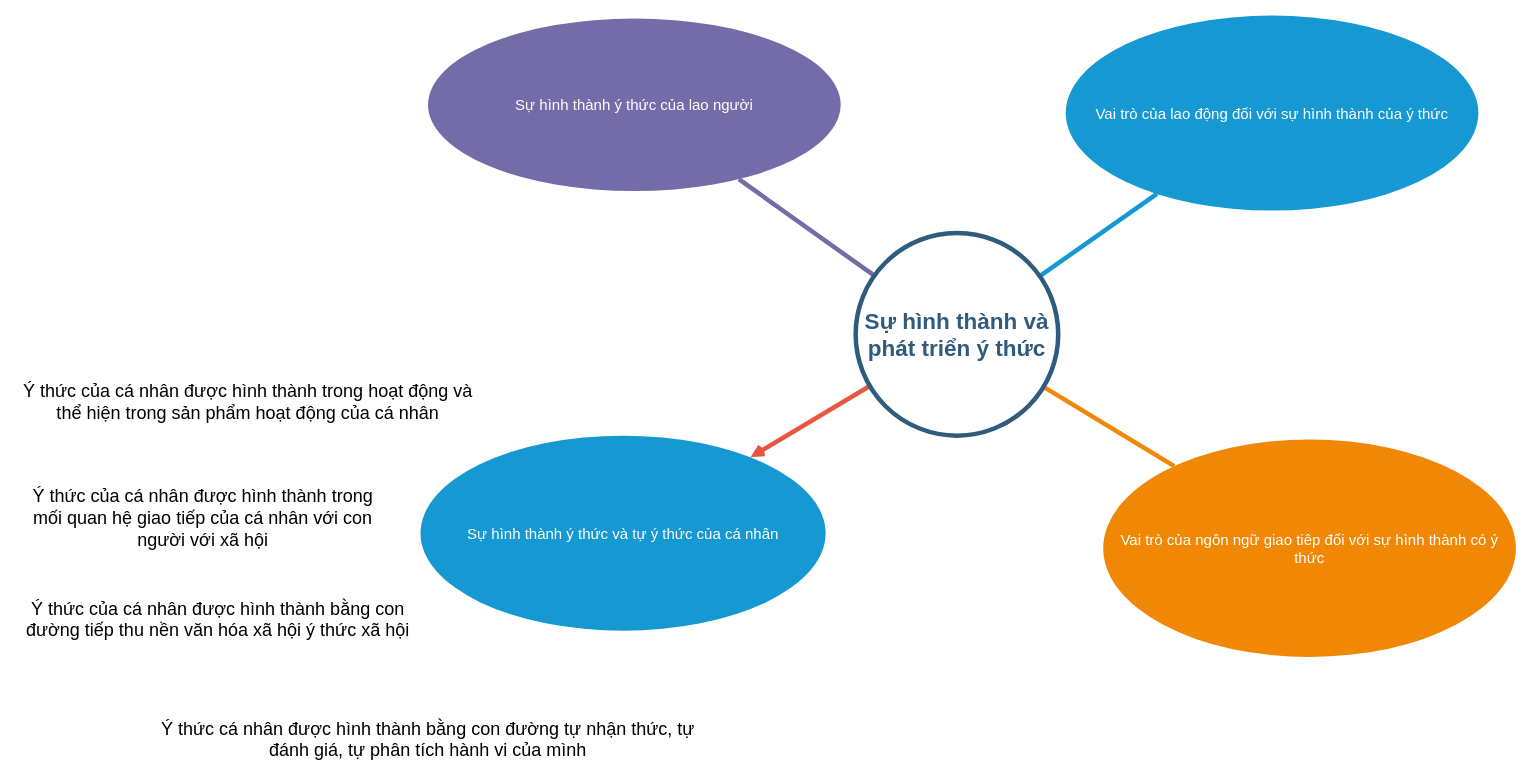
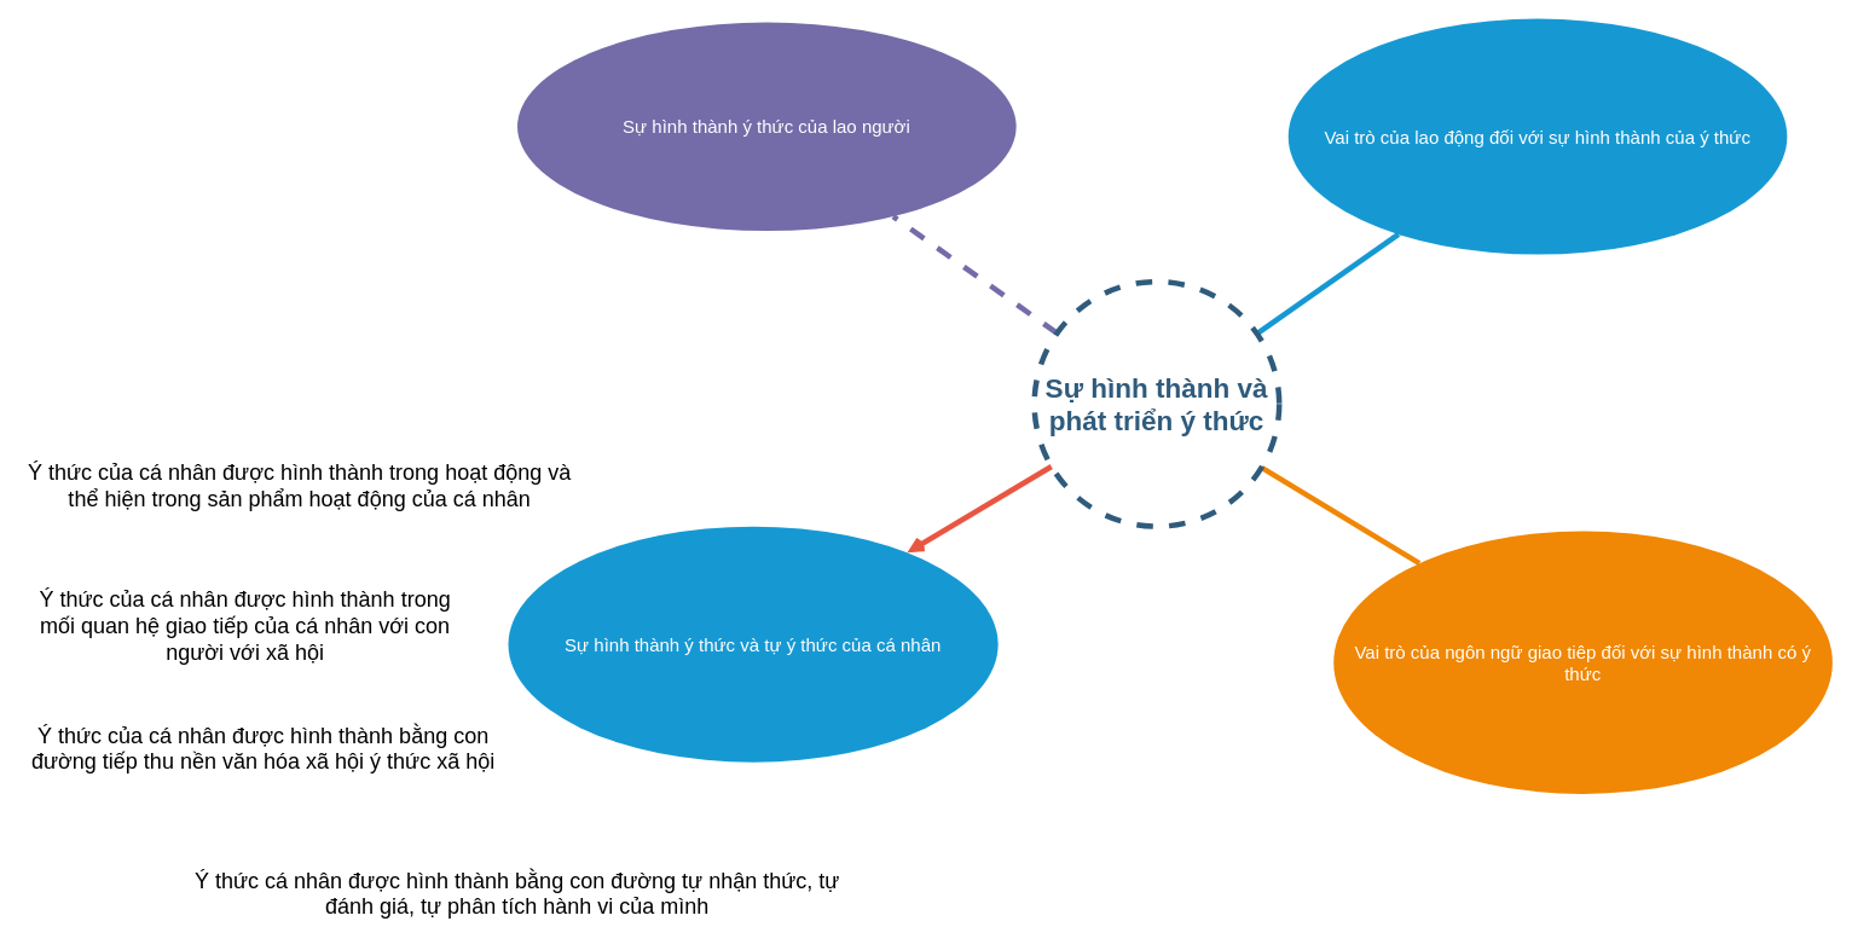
  <mxCell id="0" />
  <mxCell id="1" parent="0" />
  <mxCell id="2" value="Vai trò của lao động đối với sự hình thành của ý thức" style="ellipse;whiteSpace=wrap;html=1;shadow=0;fontFamily=Helvetica;fontSize=20;fontColor=#FFFFFF;align=center;strokeWidth=3;fillColor=#1699D3;strokeColor=none;" parent="1" vertex="1"><mxGeometry x="1420" y="20" width="550" height="260" as="geometry" /></mxCell>
  <mxCell id="3" value="Vai trò của ngôn ngữ giao tiêp đối với sự hình thành có ý thức" style="ellipse;whiteSpace=wrap;html=1;shadow=0;fontFamily=Helvetica;fontSize=20;fontColor=#FFFFFF;align=center;strokeWidth=3;fillColor=#F08705;strokeColor=none;" parent="1" vertex="1"><mxGeometry x="1470" y="585" width="550" height="290" as="geometry" /></mxCell>
  <mxCell id="4" value="Sự hình thành ý thức và tự ý thức của cá nhân" style="ellipse;whiteSpace=wrap;html=1;shadow=0;fontFamily=Helvetica;fontSize=20;fontColor=#FFFFFF;align=center;strokeWidth=3;fillColor=#1699d3;strokeColor=none;" parent="1" vertex="1"><mxGeometry x="560" y="580" width="540" height="260" as="geometry" /></mxCell>
  <mxCell id="5" style="endArrow=none;strokeWidth=6;strokeColor=#1699D3;html=1;" parent="1" source="9" target="2" edge="1"><mxGeometry relative="1" as="geometry" /></mxCell>
- <mxCell id="6" style="endArrow=none;strokeWidth=6;strokeColor=#736CA8;html=1;" parent="1" source="9" target="10" edge="1"><mxGeometry relative="1" as="geometry" /></mxCell>
+ <mxCell id="6" style="endArrow=none;strokeWidth=6;strokeColor=#736CA8;html=1;dashed=1;" parent="1" source="9" target="10" edge="1"><mxGeometry relative="1" as="geometry" /></mxCell>
  <mxCell id="7" value="" style="edgeStyle=none;endArrow=none;strokeWidth=6;strokeColor=#F08705;html=1;" parent="1" source="9" target="3" edge="1"><mxGeometry x="181" y="226.5" width="100" height="100" as="geometry"><mxPoint x="341" y="-63.5" as="sourcePoint" /><mxPoint x="441" y="-163.5" as="targetPoint" /></mxGeometry></mxCell>
  <mxCell id="8" value="" style="edgeStyle=none;endArrow=open;strokeWidth=6;strokeColor=#E85642;html=1;" parent="1" source="9" target="4" edge="1"><mxGeometry x="181" y="226.5" width="100" height="100" as="geometry"><mxPoint x="341" y="-63.5" as="sourcePoint" /><mxPoint x="441" y="-163.5" as="targetPoint" /></mxGeometry></mxCell>
- <mxCell id="9" value="Sự hình thành và phát triển ý thức" style="ellipse;whiteSpace=wrap;html=1;shadow=0;fontFamily=Helvetica;fontSize=30;fontColor=#2F5B7C;align=center;strokeColor=#2F5B7C;strokeWidth=6;fillColor=#FFFFFF;fontStyle=1;gradientColor=none;" parent="1" vertex="1"><mxGeometry x="1140" y="310" width="270" height="270" as="geometry" /></mxCell>
+ <mxCell id="9" value="Sự hình thành và phát triển ý thức" style="ellipse;whiteSpace=wrap;html=1;shadow=0;fontFamily=Helvetica;fontSize=30;fontColor=#2F5B7C;align=center;strokeColor=#2F5B7C;strokeWidth=6;fillColor=#FFFFFF;fontStyle=1;gradientColor=none;dashed=1;" parent="1" vertex="1"><mxGeometry x="1140" y="310" width="270" height="270" as="geometry" /></mxCell>
  <mxCell id="10" value="Sự hình thành ý thức của lao người" style="ellipse;whiteSpace=wrap;html=1;shadow=0;fontFamily=Helvetica;fontSize=20;fontColor=#FFFFFF;align=center;strokeWidth=3;fillColor=#736ca8;strokeColor=none;" parent="1" vertex="1"><mxGeometry x="570" y="24" width="550" height="230" as="geometry" /></mxCell>
  <mxCell id="11" value="Ý thức của cá nhân được hình thành trong hoạt động và thể hiện trong sản phẩm hoạt động của cá nhân" style="text;html=1;strokeColor=none;fillColor=none;align=center;verticalAlign=middle;whiteSpace=wrap;rounded=0;fontSize=24;" vertex="1" parent="1"><mxGeometry x="20" y="500" width="620" height="70" as="geometry" /></mxCell>
  <mxCell id="12" value="Ý thức của cá nhân được hình thành trong mối quan hệ giao tiếp của cá nhân với con người với xã hội" style="text;html=1;strokeColor=none;fillColor=none;align=center;verticalAlign=middle;whiteSpace=wrap;rounded=0;fontSize=24;" vertex="1" parent="1"><mxGeometry x="20" y="660" width="500" height="60" as="geometry" /></mxCell>
  <mxCell id="13" value="Ý thức của cá nhân được hình thành bằng con đường tiếp thu nền văn hóa xã hội ý thức xã hội" style="text;html=1;strokeColor=none;fillColor=none;align=center;verticalAlign=middle;whiteSpace=wrap;rounded=0;fontSize=24;" vertex="1" parent="1"><mxGeometry x="30" y="810" width="520" height="30" as="geometry" /></mxCell>
  <mxCell id="14" value="Ý thức cá nhân được hình thành bằng con đường tự nhận thức, tự đánh giá, tự phân tích hành vi của mình" style="text;html=1;strokeColor=none;fillColor=none;align=center;verticalAlign=middle;whiteSpace=wrap;rounded=0;fontSize=24;" vertex="1" parent="1"><mxGeometry x="210" y="970" width="720" height="30" as="geometry" /></mxCell>
